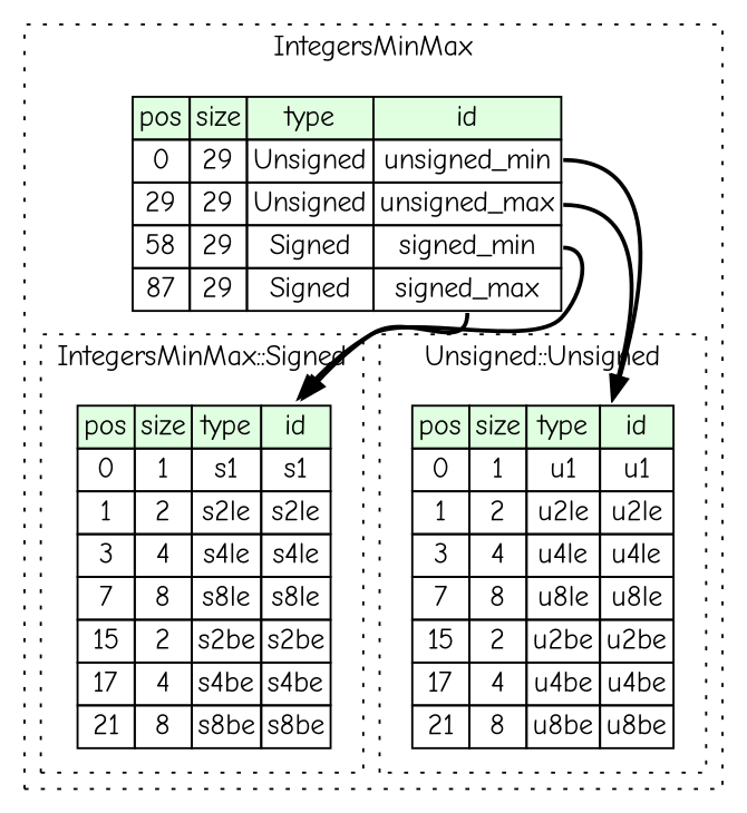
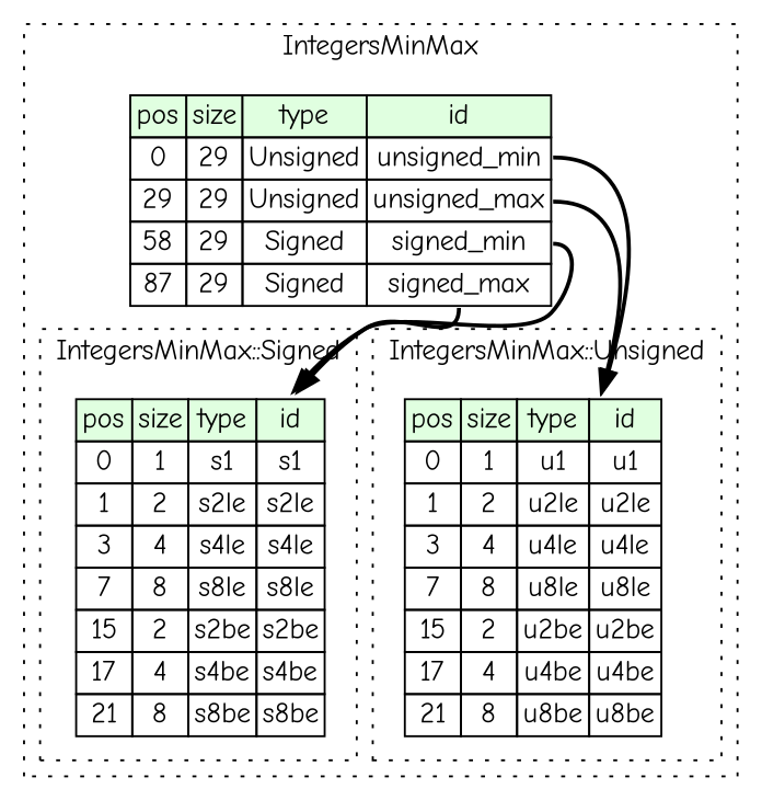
  digraph {
    rankdir=TB
    fontname="Comic Neue"
    node [shape=plaintext fontname="Comic Neue"]
    edge [style=bold fontname="Comic Neue"]
    n1 [label=<<TABLE BORDER="0" CELLBORDER="1" CELLSPACING="0"> 				<TR><TD BGCOLOR="#E0FFE0">pos</TD><TD BGCOLOR="#E0FFE0">size</TD><TD BGCOLOR="#E0FFE0">type</TD><TD BGCOLOR="#E0FFE0">id</TD></TR> 				<TR><TD PORT="s1_pos">0</TD><TD PORT="s1_size">1</TD><TD>s1</TD><TD PORT="s1_type">s1</TD></TR> 				<TR><TD PORT="s2le_pos">1</TD><TD PORT="s2le_size">2</TD><TD>s2le</TD><TD PORT="s2le_type">s2le</TD></TR> 				<TR><TD PORT="s4le_pos">3</TD><TD PORT="s4le_size">4</TD><TD>s4le</TD><TD PORT="s4le_type">s4le</TD></TR> 				<TR><TD PORT="s8le_pos">7</TD><TD PORT="s8le_size">8</TD><TD>s8le</TD><TD PORT="s8le_type">s8le</TD></TR> 				<TR><TD PORT="s2be_pos">15</TD><TD PORT="s2be_size">2</TD><TD>s2be</TD><TD PORT="s2be_type">s2be</TD></TR> 				<TR><TD PORT="s4be_pos">17</TD><TD PORT="s4be_size">4</TD><TD>s4be</TD><TD PORT="s4be_type">s4be</TD></TR> 				<TR><TD PORT="s8be_pos">21</TD><TD PORT="s8be_size">8</TD><TD>s8be</TD><TD PORT="s8be_type">s8be</TD></TR> 			</TABLE>>]
    n2 [label=<<TABLE BORDER="0" CELLBORDER="1" CELLSPACING="0"> 				<TR><TD BGCOLOR="#E0FFE0">pos</TD><TD BGCOLOR="#E0FFE0">size</TD><TD BGCOLOR="#E0FFE0">type</TD><TD BGCOLOR="#E0FFE0">id</TD></TR> 				<TR><TD PORT="u1_pos">0</TD><TD PORT="u1_size">1</TD><TD>u1</TD><TD PORT="u1_type">u1</TD></TR> 				<TR><TD PORT="u2le_pos">1</TD><TD PORT="u2le_size">2</TD><TD>u2le</TD><TD PORT="u2le_type">u2le</TD></TR> 				<TR><TD PORT="u4le_pos">3</TD><TD PORT="u4le_size">4</TD><TD>u4le</TD><TD PORT="u4le_type">u4le</TD></TR> 				<TR><TD PORT="u8le_pos">7</TD><TD PORT="u8le_size">8</TD><TD>u8le</TD><TD PORT="u8le_type">u8le</TD></TR> 				<TR><TD PORT="u2be_pos">15</TD><TD PORT="u2be_size">2</TD><TD>u2be</TD><TD PORT="u2be_type">u2be</TD></TR> 				<TR><TD PORT="u4be_pos">17</TD><TD PORT="u4be_size">4</TD><TD>u4be</TD><TD PORT="u4be_type">u4be</TD></TR> 				<TR><TD PORT="u8be_pos">21</TD><TD PORT="u8be_size">8</TD><TD>u8be</TD><TD PORT="u8be_type">u8be</TD></TR> 			</TABLE>>]
    n3 [label=<<TABLE BORDER="0" CELLBORDER="1" CELLSPACING="0"> 			<TR><TD BGCOLOR="#E0FFE0">pos</TD><TD BGCOLOR="#E0FFE0">size</TD><TD BGCOLOR="#E0FFE0">type</TD><TD BGCOLOR="#E0FFE0">id</TD></TR> 			<TR><TD PORT="unsigned_min_pos">0</TD><TD PORT="unsigned_min_size">29</TD><TD>Unsigned</TD><TD PORT="unsigned_min_type">unsigned_min</TD></TR> 			<TR><TD PORT="unsigned_max_pos">29</TD><TD PORT="unsigned_max_size">29</TD><TD>Unsigned</TD><TD PORT="unsigned_max_type">unsigned_max</TD></TR> 			<TR><TD PORT="signed_min_pos">58</TD><TD PORT="signed_min_size">29</TD><TD>Signed</TD><TD PORT="signed_min_type">signed_min</TD></TR> 			<TR><TD PORT="signed_max_pos">87</TD><TD PORT="signed_max_size">29</TD><TD>Signed</TD><TD PORT="signed_max_type">signed_max</TD></TR> 		</TABLE>>]
    subgraph cluster_1 {
      label=IntegersMinMax
      style=dotted
      n3
      subgraph cluster_2 {
        label="IntegersMinMax::Signed"
        style=dotted
        n1
      }
      subgraph cluster_3 {
-       label="Unsigned::Unsigned"
+       label="IntegersMinMax::Unsigned"
        style=dotted
        n2
      }
    }
    n3 -> n1 [tailport=signed_min_type]
    n3 -> n1 [tailport=signed_max_type]
    n3 -> n2 [tailport=unsigned_min_type]
    n3 -> n2 [tailport=unsigned_max_type]
  }
